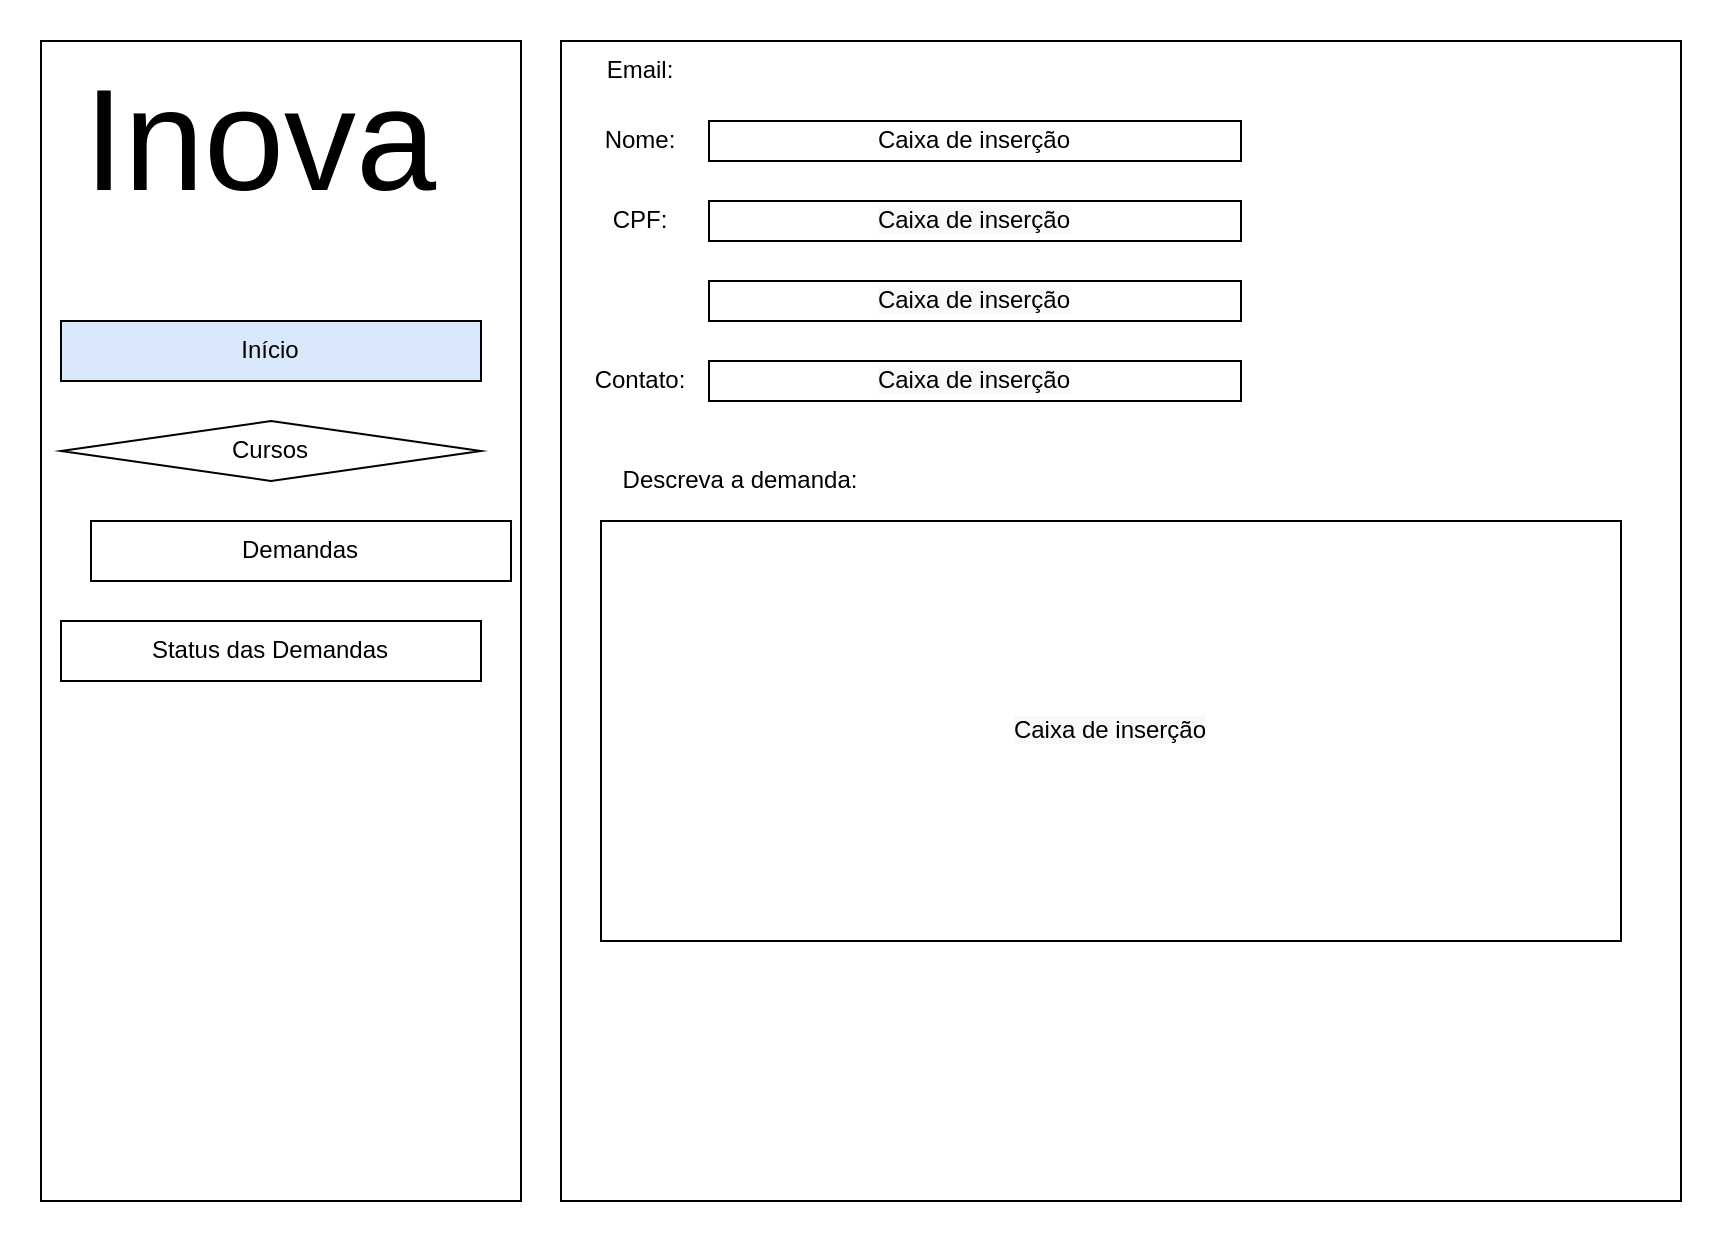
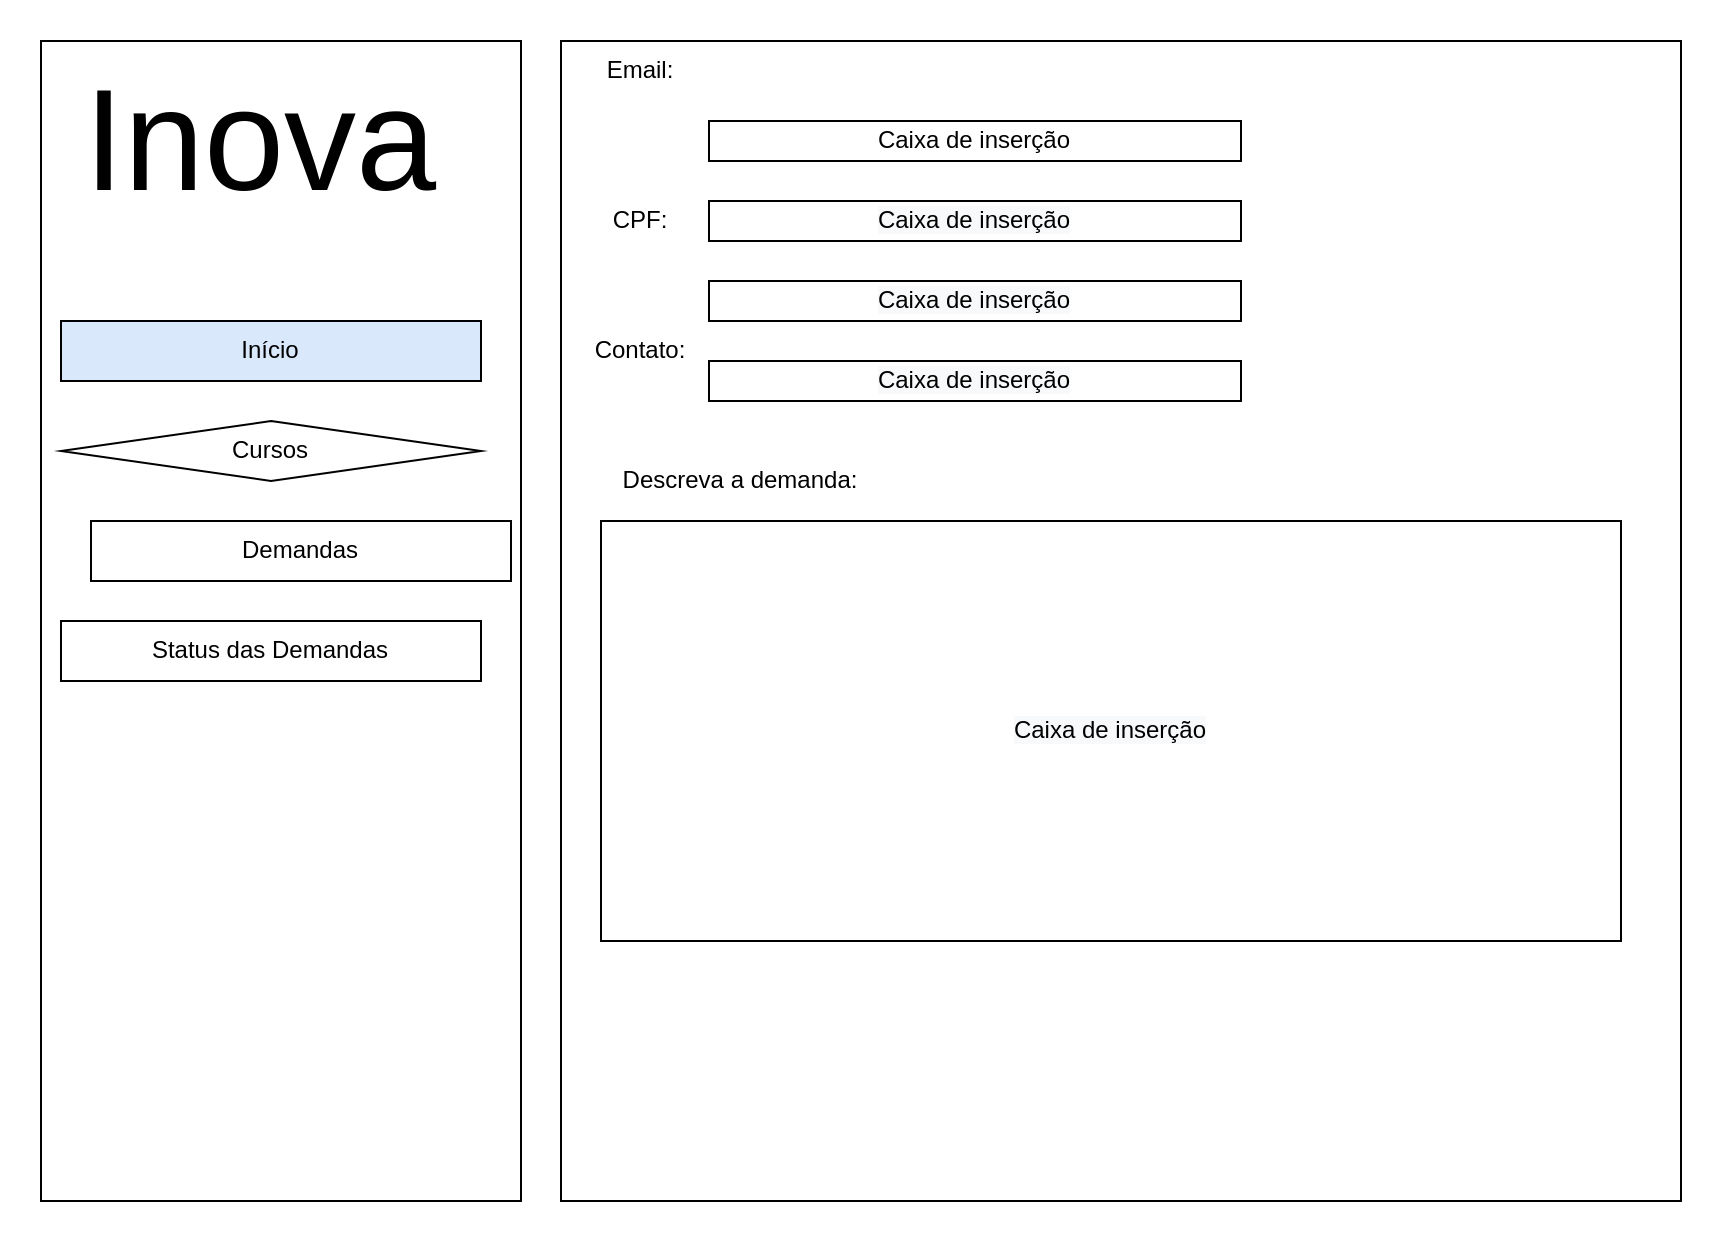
  <mxCell id="0" />
  <mxCell id="1" parent="0" />
  <mxCell id="2" value="" style="rounded=0;whiteSpace=wrap;html=1;" vertex="1" parent="1"><mxGeometry x="20" y="20" width="240" height="580" as="geometry" /></mxCell>
  <mxCell id="3" value="" style="rounded=0;whiteSpace=wrap;html=1;" vertex="1" parent="1"><mxGeometry x="280" y="20" width="560" height="580" as="geometry" /></mxCell>
  <mxCell id="4" value="&lt;font style=&quot;font-size: 72px&quot;&gt;Inova&lt;/font&gt;" style="text;html=1;strokeColor=none;fillColor=none;align=center;verticalAlign=middle;whiteSpace=wrap;rounded=0;" vertex="1" parent="1"><mxGeometry x="110" y="60" width="40" height="20" as="geometry" /></mxCell>
  <mxCell id="5" value="Início" style="rounded=0;whiteSpace=wrap;html=1;fillColor=#dae8fc;" vertex="1" parent="1"><mxGeometry x="30" y="160" width="210" height="30" as="geometry" /></mxCell>
  <mxCell id="6" value="Cursos" style="rhombus;whiteSpace=wrap;html=1;" vertex="1" parent="1"><mxGeometry x="30" y="210" width="210" height="30" as="geometry" /></mxCell>
  <mxCell id="7" value="Demandas" style="rounded=0;whiteSpace=wrap;html=1;" vertex="1" parent="1"><mxGeometry x="45" y="260" width="210" height="30" as="geometry" /></mxCell>
  <mxCell id="8" value="Status das Demandas" style="rounded=0;whiteSpace=wrap;html=1;" vertex="1" parent="1"><mxGeometry x="30" y="310" width="210" height="30" as="geometry" /></mxCell>
- <mxCell id="9" value="Nome:" style="text;html=1;strokeColor=none;fillColor=none;align=center;verticalAlign=middle;whiteSpace=wrap;rounded=0;" vertex="1" parent="1"><mxGeometry x="300" y="60" width="40" height="20" as="geometry" /></mxCell>
  <mxCell id="10" value="CPF:" style="text;html=1;strokeColor=none;fillColor=none;align=center;verticalAlign=middle;whiteSpace=wrap;rounded=0;" vertex="1" parent="1"><mxGeometry x="300" y="100" width="40" height="20" as="geometry" /></mxCell>
  <mxCell id="11" value="Email:" style="text;html=1;strokeColor=none;fillColor=none;align=center;verticalAlign=middle;whiteSpace=wrap;rounded=0;" vertex="1" parent="1"><mxGeometry x="300" y="25" width="40" height="20" as="geometry" /></mxCell>
- <mxCell id="12" value="Contato:" style="text;html=1;strokeColor=none;fillColor=none;align=center;verticalAlign=middle;whiteSpace=wrap;rounded=0;" vertex="1" parent="1"><mxGeometry x="300" y="180" width="40" height="20" as="geometry" /></mxCell>
+ <mxCell id="12" value="Contato:" style="text;html=1;strokeColor=none;fillColor=none;align=center;verticalAlign=middle;whiteSpace=wrap;rounded=0;" vertex="1" parent="1"><mxGeometry x="300" y="165" width="40" height="20" as="geometry" /></mxCell>
  <mxCell id="13" value="Descreva a demanda:" style="text;html=1;strokeColor=none;fillColor=none;align=center;verticalAlign=middle;whiteSpace=wrap;rounded=0;" vertex="1" parent="1"><mxGeometry x="300" y="230" width="140" height="20" as="geometry" /></mxCell>
  <mxCell id="14" value="&#10;&#10;&lt;span style=&quot;color: rgb(0, 0, 0); font-family: helvetica; font-size: 12px; font-style: normal; font-weight: 400; letter-spacing: normal; text-align: center; text-indent: 0px; text-transform: none; word-spacing: 0px; background-color: rgb(248, 249, 250); display: inline; float: none;&quot;&gt;Caixa de inserção&lt;/span&gt;&#10;&#10;" style="rounded=0;whiteSpace=wrap;html=1;" vertex="1" parent="1"><mxGeometry x="300" y="260" width="510" height="210" as="geometry" /></mxCell>
  <mxCell id="15" value="&#10;&#10;&lt;span style=&quot;color: rgb(0, 0, 0); font-family: helvetica; font-size: 12px; font-style: normal; font-weight: 400; letter-spacing: normal; text-align: center; text-indent: 0px; text-transform: none; word-spacing: 0px; background-color: rgb(248, 249, 250); display: inline; float: none;&quot;&gt;Caixa de inserção&lt;/span&gt;&#10;&#10;" style="rounded=0;whiteSpace=wrap;html=1;" vertex="1" parent="1"><mxGeometry x="354" y="180" width="266" height="20" as="geometry" /></mxCell>
  <mxCell id="16" value="&#10;&#10;&lt;span style=&quot;color: rgb(0, 0, 0); font-family: helvetica; font-size: 12px; font-style: normal; font-weight: 400; letter-spacing: normal; text-align: center; text-indent: 0px; text-transform: none; word-spacing: 0px; background-color: rgb(248, 249, 250); display: inline; float: none;&quot;&gt;Caixa de inserção&lt;/span&gt;&#10;&#10;" style="rounded=0;whiteSpace=wrap;html=1;" vertex="1" parent="1"><mxGeometry x="354" y="140" width="266" height="20" as="geometry" /></mxCell>
  <mxCell id="17" value="&#10;&#10;&lt;span style=&quot;color: rgb(0, 0, 0); font-family: helvetica; font-size: 12px; font-style: normal; font-weight: 400; letter-spacing: normal; text-align: center; text-indent: 0px; text-transform: none; word-spacing: 0px; background-color: rgb(248, 249, 250); display: inline; float: none;&quot;&gt;Caixa de inserção&lt;/span&gt;&#10;&#10;" style="rounded=0;whiteSpace=wrap;html=1;" vertex="1" parent="1"><mxGeometry x="354" y="100" width="266" height="20" as="geometry" /></mxCell>
  <mxCell id="18" value="Caixa de inserção" style="rounded=0;whiteSpace=wrap;html=1;" vertex="1" parent="1"><mxGeometry x="354" y="60" width="266" height="20" as="geometry" /></mxCell>
